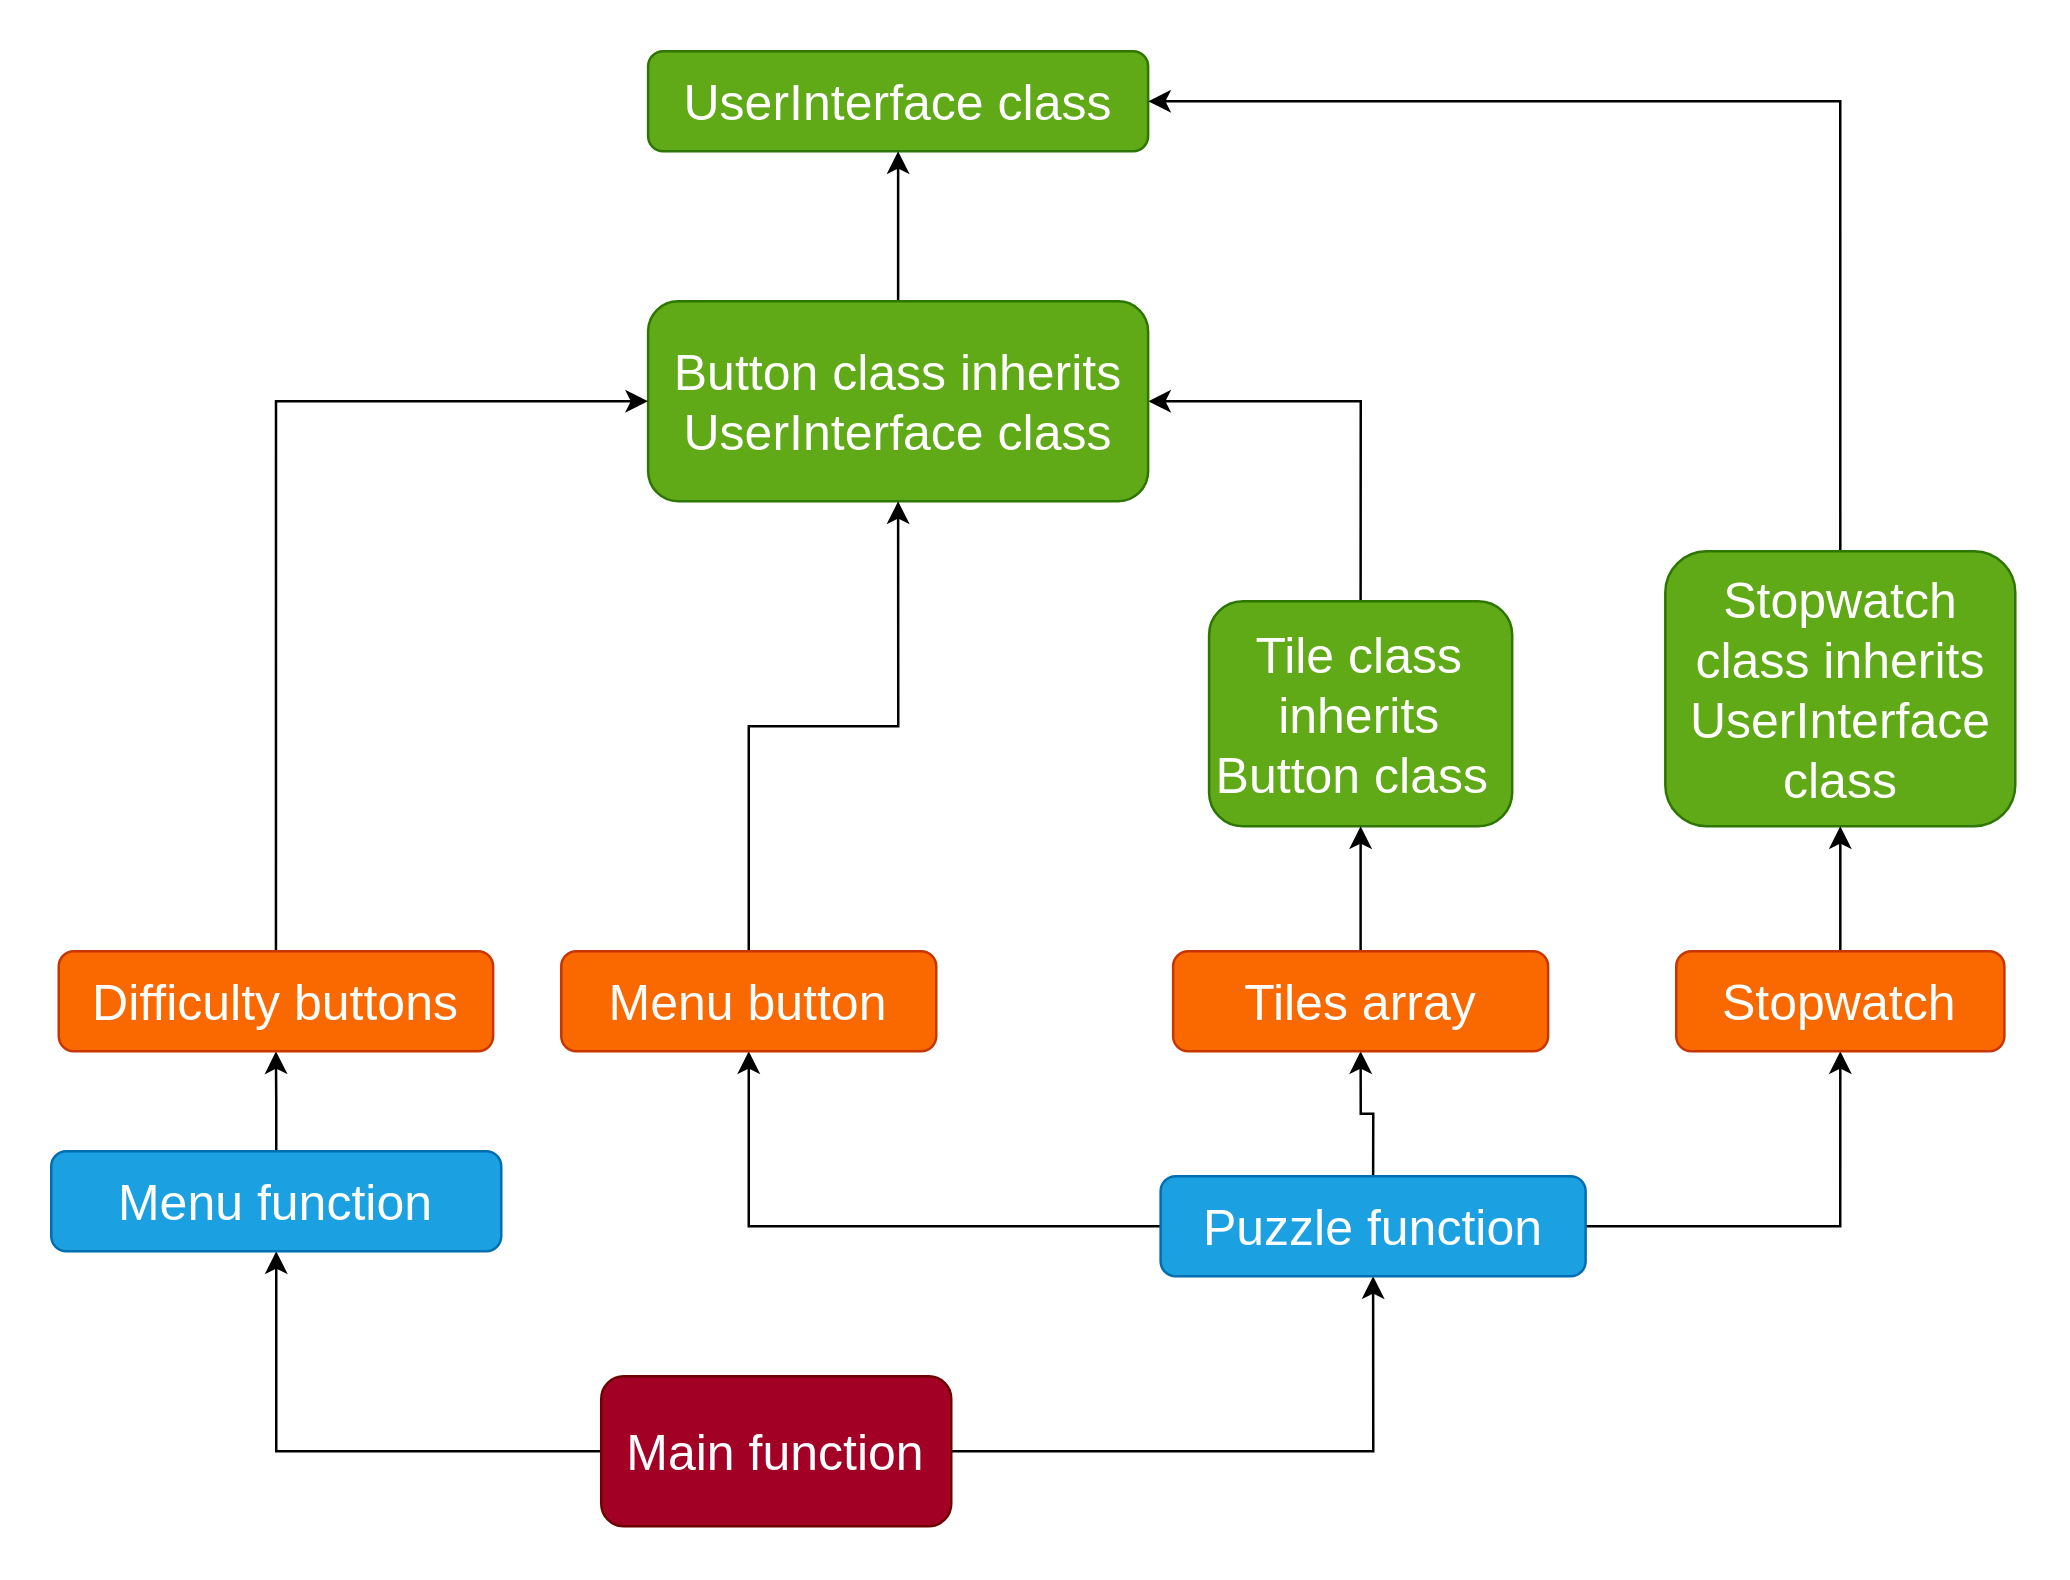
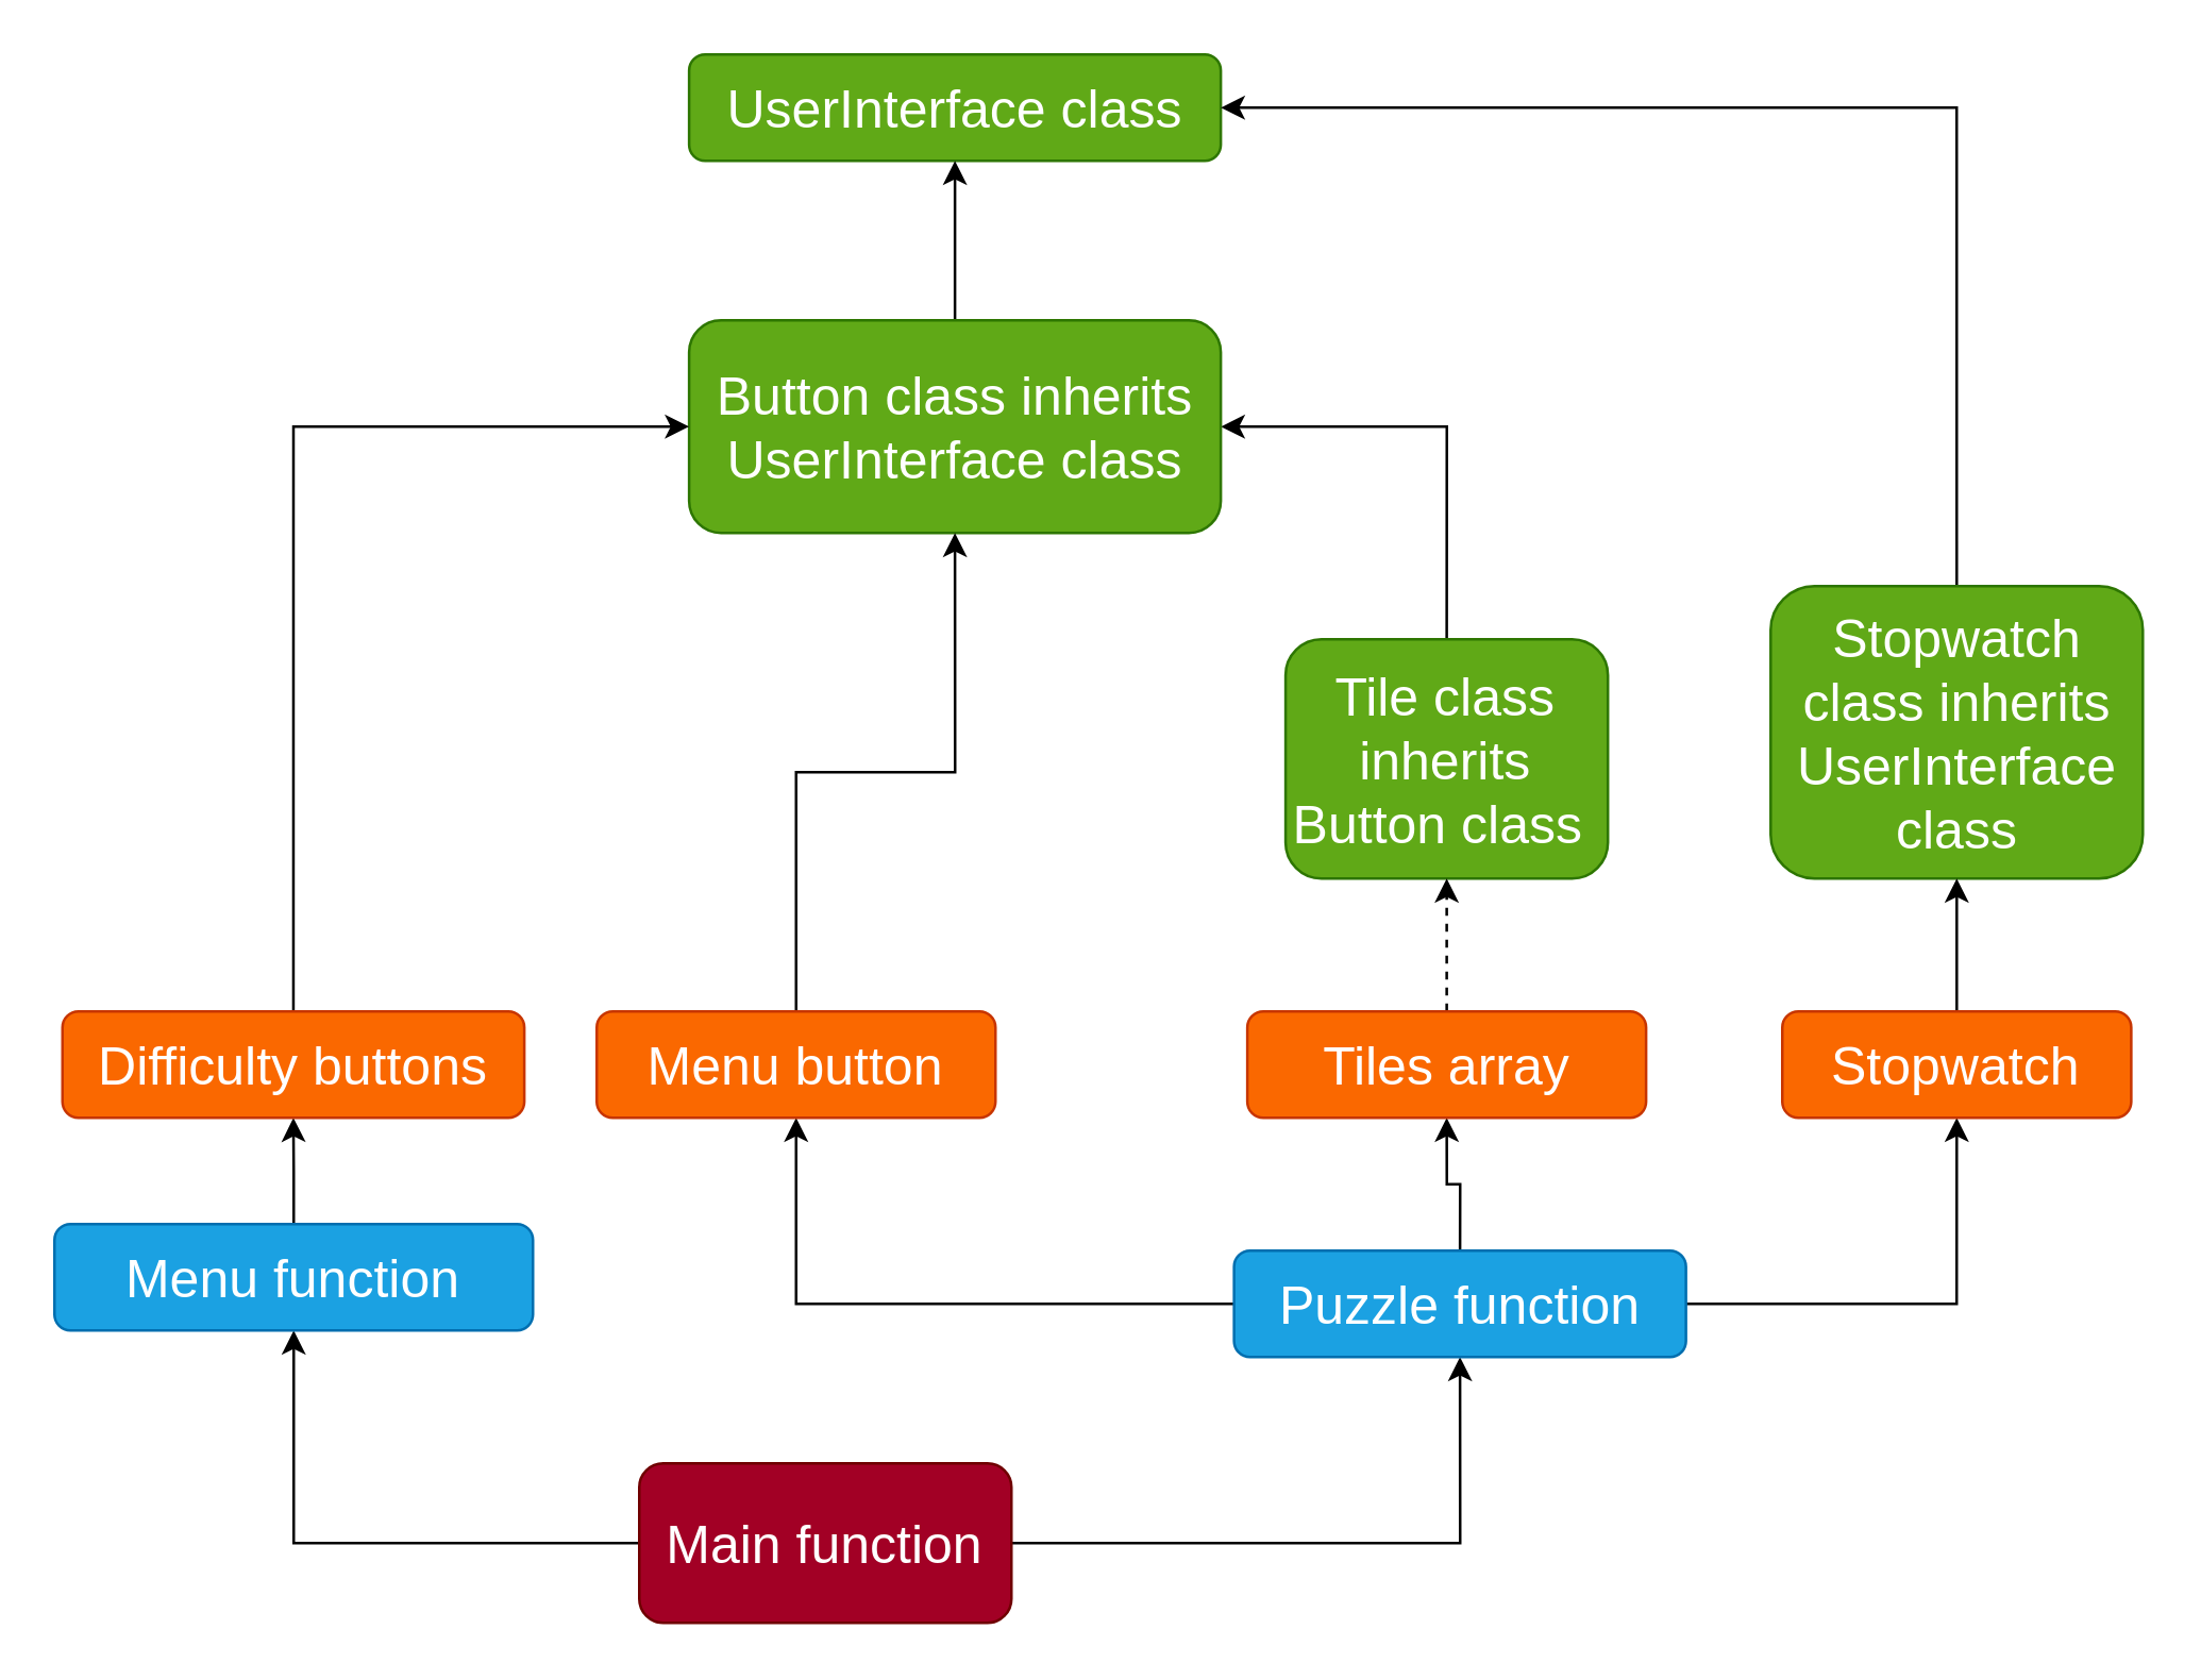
  <mxCell id="0" />
  <mxCell id="1" parent="0" />
  <mxCell id="2" style="edgeStyle=orthogonalEdgeStyle;rounded=0;orthogonalLoop=1;jettySize=auto;html=1;exitX=1;exitY=0.5;exitDx=0;exitDy=0;entryX=0.5;entryY=1;entryDx=0;entryDy=0;" edge="1" parent="1" source="4" target="10"><mxGeometry relative="1" as="geometry" /></mxCell>
  <mxCell id="3" style="edgeStyle=orthogonalEdgeStyle;rounded=0;orthogonalLoop=1;jettySize=auto;html=1;exitX=0;exitY=0.5;exitDx=0;exitDy=0;entryX=0.5;entryY=1;entryDx=0;entryDy=0;" edge="1" parent="1" source="4" target="6"><mxGeometry relative="1" as="geometry" /></mxCell>
  <mxCell id="4" value="&lt;font style=&quot;font-size: 20px&quot;&gt;Main function&lt;/font&gt;" style="rounded=1;whiteSpace=wrap;html=1;fillColor=#a20025;strokeColor=#6F0000;fontColor=#ffffff;" vertex="1" parent="1"><mxGeometry x="240" y="550" width="140" height="60" as="geometry" /></mxCell>
  <mxCell id="5" style="edgeStyle=orthogonalEdgeStyle;rounded=0;orthogonalLoop=1;jettySize=auto;html=1;exitX=0.5;exitY=0;exitDx=0;exitDy=0;entryX=0.5;entryY=1;entryDx=0;entryDy=0;" edge="1" parent="1" source="6" target="21"><mxGeometry relative="1" as="geometry" /></mxCell>
  <mxCell id="6" value="&lt;font style=&quot;font-size: 20px&quot;&gt;Menu function&lt;/font&gt;" style="rounded=1;whiteSpace=wrap;html=1;fillColor=#1ba1e2;strokeColor=#006EAF;fontColor=#ffffff;" vertex="1" parent="1"><mxGeometry x="20" y="460" width="180" height="40" as="geometry" /></mxCell>
  <mxCell id="7" style="edgeStyle=orthogonalEdgeStyle;rounded=0;orthogonalLoop=1;jettySize=auto;html=1;exitX=0;exitY=0.5;exitDx=0;exitDy=0;entryX=0.5;entryY=1;entryDx=0;entryDy=0;" edge="1" parent="1" source="10" target="19"><mxGeometry relative="1" as="geometry" /></mxCell>
  <mxCell id="8" style="edgeStyle=orthogonalEdgeStyle;rounded=0;orthogonalLoop=1;jettySize=auto;html=1;exitX=0.5;exitY=0;exitDx=0;exitDy=0;entryX=0.5;entryY=1;entryDx=0;entryDy=0;" edge="1" parent="1" source="10" target="23"><mxGeometry relative="1" as="geometry" /></mxCell>
  <mxCell id="9" style="edgeStyle=orthogonalEdgeStyle;rounded=0;orthogonalLoop=1;jettySize=auto;html=1;exitX=1;exitY=0.5;exitDx=0;exitDy=0;entryX=0.5;entryY=1;entryDx=0;entryDy=0;" edge="1" parent="1" source="10" target="25"><mxGeometry relative="1" as="geometry" /></mxCell>
  <mxCell id="10" value="&lt;span style=&quot;font-size: 20px&quot;&gt;Puzzle function&lt;/span&gt;" style="rounded=1;whiteSpace=wrap;html=1;fillColor=#1ba1e2;strokeColor=#006EAF;fontColor=#ffffff;" vertex="1" parent="1"><mxGeometry x="463.75" y="470" width="170" height="40" as="geometry" /></mxCell>
  <mxCell id="11" style="edgeStyle=orthogonalEdgeStyle;rounded=0;orthogonalLoop=1;jettySize=auto;html=1;exitX=0.5;exitY=0;exitDx=0;exitDy=0;entryX=1;entryY=0.5;entryDx=0;entryDy=0;" edge="1" parent="1" source="12" target="17"><mxGeometry relative="1" as="geometry" /></mxCell>
  <mxCell id="12" value="&lt;font style=&quot;font-size: 20px&quot;&gt;Tile class inherits Button class&amp;nbsp;&lt;/font&gt;" style="rounded=1;whiteSpace=wrap;html=1;fillColor=#60a917;strokeColor=#2D7600;fontColor=#ffffff;" vertex="1" parent="1"><mxGeometry x="483.13" y="240" width="121.25" height="90" as="geometry" /></mxCell>
  <mxCell id="13" value="&lt;font style=&quot;font-size: 20px&quot;&gt;UserInterface class&lt;/font&gt;" style="rounded=1;whiteSpace=wrap;html=1;fillColor=#60a917;strokeColor=#2D7600;fontColor=#ffffff;" vertex="1" parent="1"><mxGeometry x="258.75" y="20" width="200" height="40" as="geometry" /></mxCell>
  <mxCell id="14" style="edgeStyle=orthogonalEdgeStyle;rounded=0;orthogonalLoop=1;jettySize=auto;html=1;exitX=0.5;exitY=0;exitDx=0;exitDy=0;entryX=1;entryY=0.5;entryDx=0;entryDy=0;" edge="1" parent="1" source="15" target="13"><mxGeometry relative="1" as="geometry" /></mxCell>
  <mxCell id="15" value="&lt;font style=&quot;font-size: 20px&quot;&gt;Stopwatch class inherits UserInterface class&lt;/font&gt;" style="rounded=1;whiteSpace=wrap;html=1;fillColor=#60a917;strokeColor=#2D7600;fontColor=#ffffff;" vertex="1" parent="1"><mxGeometry x="665.62" y="220" width="140" height="110" as="geometry" /></mxCell>
  <mxCell id="16" style="edgeStyle=orthogonalEdgeStyle;rounded=0;orthogonalLoop=1;jettySize=auto;html=1;exitX=0.5;exitY=0;exitDx=0;exitDy=0;entryX=0.5;entryY=1;entryDx=0;entryDy=0;" edge="1" parent="1" source="17" target="13"><mxGeometry relative="1" as="geometry" /></mxCell>
  <mxCell id="17" value="&lt;font style=&quot;font-size: 20px&quot;&gt;Button class inherits UserInterface class&lt;/font&gt;" style="rounded=1;whiteSpace=wrap;html=1;fillColor=#60a917;strokeColor=#2D7600;fontColor=#ffffff;" vertex="1" parent="1"><mxGeometry x="258.75" y="120" width="200" height="80" as="geometry" /></mxCell>
  <mxCell id="18" style="edgeStyle=orthogonalEdgeStyle;rounded=0;orthogonalLoop=1;jettySize=auto;html=1;exitX=0.5;exitY=0;exitDx=0;exitDy=0;entryX=0.5;entryY=1;entryDx=0;entryDy=0;" edge="1" parent="1" source="19" target="17"><mxGeometry relative="1" as="geometry" /></mxCell>
  <mxCell id="19" value="&lt;font style=&quot;font-size: 20px&quot;&gt;Menu button&lt;/font&gt;" style="rounded=1;whiteSpace=wrap;html=1;fillColor=#fa6800;strokeColor=#C73500;fontColor=#ffffff;" vertex="1" parent="1"><mxGeometry x="224" y="380" width="150" height="40" as="geometry" /></mxCell>
  <mxCell id="20" style="edgeStyle=orthogonalEdgeStyle;rounded=0;orthogonalLoop=1;jettySize=auto;html=1;exitX=0.5;exitY=0;exitDx=0;exitDy=0;entryX=0;entryY=0.5;entryDx=0;entryDy=0;" edge="1" parent="1" source="21" target="17"><mxGeometry relative="1" as="geometry" /></mxCell>
  <mxCell id="21" value="&lt;font style=&quot;font-size: 20px&quot;&gt;Difficulty buttons&lt;/font&gt;" style="rounded=1;whiteSpace=wrap;html=1;fillColor=#fa6800;strokeColor=#C73500;fontColor=#ffffff;" vertex="1" parent="1"><mxGeometry x="23" y="380" width="173.75" height="40" as="geometry" /></mxCell>
- <mxCell id="22" style="edgeStyle=orthogonalEdgeStyle;rounded=0;orthogonalLoop=1;jettySize=auto;html=1;exitX=0.5;exitY=0;exitDx=0;exitDy=0;entryX=0.5;entryY=1;entryDx=0;entryDy=0;" edge="1" parent="1" source="23" target="12"><mxGeometry relative="1" as="geometry" /></mxCell>
+ <mxCell id="22" style="edgeStyle=orthogonalEdgeStyle;rounded=0;orthogonalLoop=1;jettySize=auto;html=1;exitX=0.5;exitY=0;exitDx=0;exitDy=0;entryX=0.5;entryY=1;entryDx=0;entryDy=0;dashed=1;" edge="1" parent="1" source="23" target="12"><mxGeometry relative="1" as="geometry" /></mxCell>
  <mxCell id="23" value="&lt;font style=&quot;font-size: 20px&quot;&gt;Tiles array&lt;/font&gt;" style="rounded=1;whiteSpace=wrap;html=1;fillColor=#fa6800;strokeColor=#C73500;fontColor=#ffffff;" vertex="1" parent="1"><mxGeometry x="468.75" y="380" width="150" height="40" as="geometry" /></mxCell>
  <mxCell id="24" style="edgeStyle=orthogonalEdgeStyle;rounded=0;orthogonalLoop=1;jettySize=auto;html=1;exitX=0.5;exitY=0;exitDx=0;exitDy=0;entryX=0.5;entryY=1;entryDx=0;entryDy=0;" edge="1" parent="1" source="25" target="15"><mxGeometry relative="1" as="geometry" /></mxCell>
  <mxCell id="25" value="&lt;font style=&quot;font-size: 20px&quot;&gt;Stopwatch&lt;/font&gt;" style="rounded=1;whiteSpace=wrap;html=1;fillColor=#fa6800;strokeColor=#C73500;fontColor=#ffffff;" vertex="1" parent="1"><mxGeometry x="670" y="380" width="131.25" height="40" as="geometry" /></mxCell>
